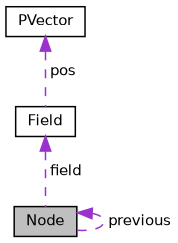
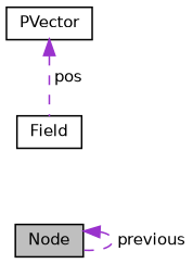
  digraph {
    node [color=black fillcolor=white fontname=Helvetica fontsize=10 shape=record style=filled]
    edge [color=darkorchid3 dir=back fontname=Helvetica fontsize=10 labelfontname=Helvetica labelfontsize=10 style=dashed]
    n1 [fillcolor=grey75 fontcolor=black height=0.2 label="Node" width=0.4]
    n2 [height=0.2 label=PVector width=0.4]
    n3 [height=0.2 label=Field width=0.4]
    n1 -> n1 [label=" previous"]
    n2 -> n3 [label=" pos"]
-   n3 -> n1 [label=" field"]
  }
